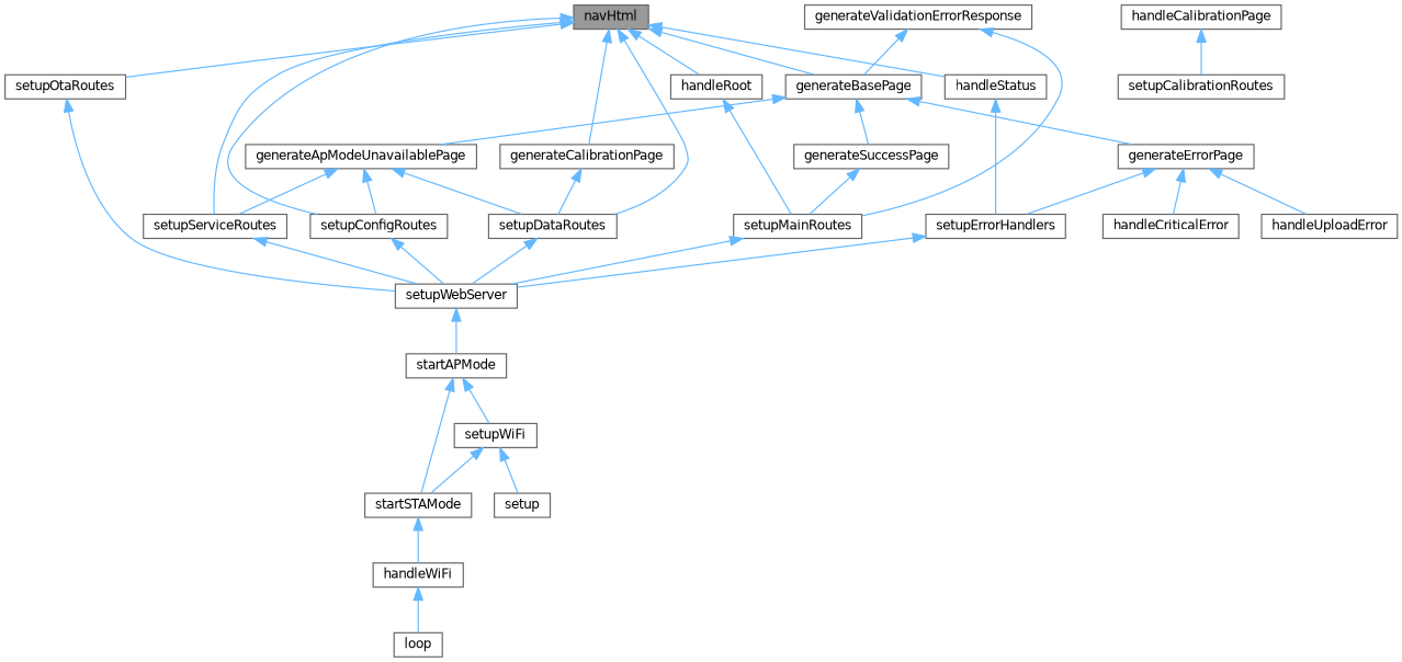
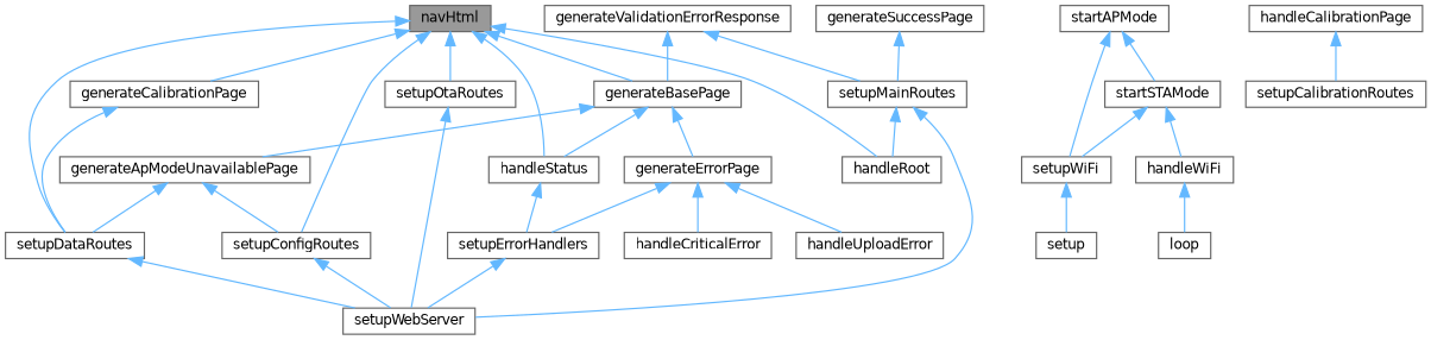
  digraph {
    rankdir=TB
    node [color=grey40 fillcolor=white fontname=Helvetica fontsize=10 shape=box style=filled]
    edge [color=steelblue1 dir=back fontname=Helvetica fontsize=10 labelfontname=Helvetica labelfontsize=10 style=solid]
    n1 [color=gray40 fillcolor=grey60 fontcolor=black height=0.2 label=navHtml width=0.4]
    n2 [height=0.2 label=generateBasePage width=0.4]
    n3 [height=0.2 label=setupConfigRoutes width=0.4]
    n4 [height=0.2 label=setupDataRoutes width=0.4]
    n5 [height=0.2 label=setupOtaRoutes width=0.4]
-   n6 [height=0.2 label=setupServiceRoutes width=0.4]
    n7 [height=0.2 label=generateCalibrationPage width=0.4]
    n8 [height=0.2 label=handleRoot width=0.4]
    n9 [height=0.2 label=handleStatus width=0.4]
    n10 [height=0.2 label=generateApModeUnavailablePage width=0.4]
    n11 [height=0.2 label=generateErrorPage width=0.4]
    n12 [height=0.2 label=generateSuccessPage width=0.4]
    n13 [height=0.2 label=setupWebServer width=0.4]
    n14 [height=0.2 label=setupMainRoutes width=0.4]
    n15 [height=0.2 label=setupErrorHandlers width=0.4]
    n16 [height=0.2 label=handleCriticalError width=0.4]
    n17 [height=0.2 label=handleUploadError width=0.4]
    n18 [height=0.2 label=generateValidationErrorResponse width=0.4]
    n19 [height=0.2 label=startAPMode width=0.4]
    n20 [height=0.2 label=startSTAMode width=0.4]
    n21 [height=0.2 label=setupWiFi width=0.4]
    n22 [height=0.2 label=handleWiFi width=0.4]
    n23 [height=0.2 label=loop width=0.4]
    n24 [height=0.2 label=setup width=0.4]
    n25 [height=0.2 label=handleCalibrationPage width=0.4]
    n26 [height=0.2 label=setupCalibrationRoutes width=0.4]
    n1 -> n2
    n1 -> n3
    n1 -> n4
    n1 -> n5
-   n1 -> n6
    n1 -> n7
    n1 -> n8
    n1 -> n9
    n2 -> n10
    n2 -> n11
-   n2 -> n12
+   n2 -> n9
    n3 -> n13
    n4 -> n13
    n5 -> n13
-   n6 -> n13
    n7 -> n4
-   n8 -> n14
+   n14 -> n8
    n9 -> n15
    n10 -> n3
    n10 -> n4
-   n10 -> n6
    n11 -> n15
    n11 -> n16
    n11 -> n17
    n12 -> n14
-   n13 -> n19
    n14 -> n13
    n15 -> n13
    n18 -> n2
    n18 -> n14
    n19 -> n20
    n19 -> n21
-   n21 -> n20
+   n20 -> n21
    n20 -> n22
    n21 -> n24
    n22 -> n23
    n25 -> n26
  }
